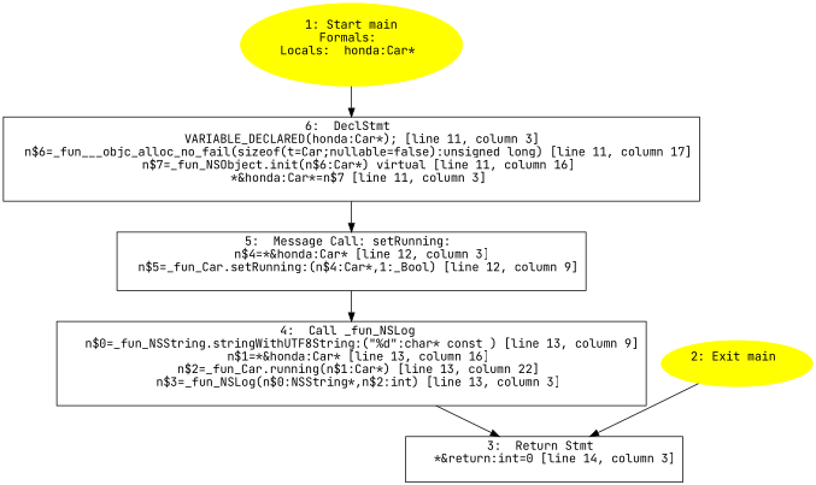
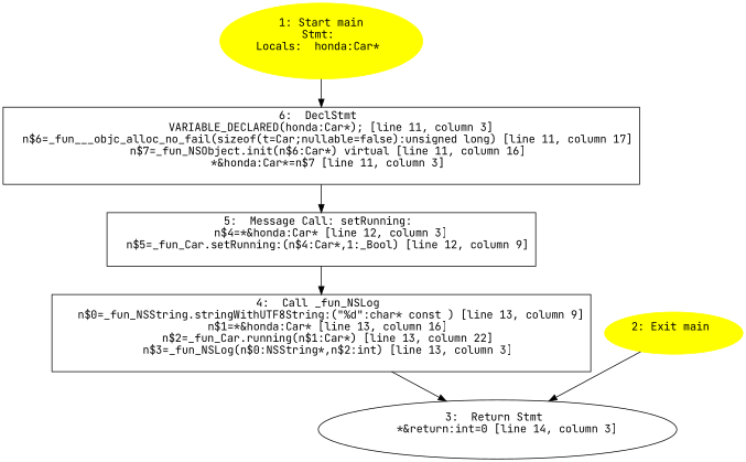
  digraph {
    fontname="JetBrains Mono"
    node [fontname="JetBrains Mono" shape=box]
    edge [fontname="JetBrains Mono"]
-   n1 [color=yellow label="1: Start main\nFormals: \nLocals:  honda:Car* \n  " style=filled shape=""]
+   n1 [color=yellow label="1: Start main\nStmt: \nLocals:  honda:Car* \n  " style=filled shape=""]
    n2 [label="6:  DeclStmt \n   VARIABLE_DECLARED(honda:Car*); [line 11, column 3]\n  n$6=_fun___objc_alloc_no_fail(sizeof(t=Car;nullable=false):unsigned long) [line 11, column 17]\n  n$7=_fun_NSObject.init(n$6:Car*) virtual [line 11, column 16]\n  *&honda:Car*=n$7 [line 11, column 3]\n "]
    n3 [label="5:  Message Call: setRunning: \n   n$4=*&honda:Car* [line 12, column 3]\n  n$5=_fun_Car.setRunning:(n$4:Car*,1:_Bool) [line 12, column 9]\n "]
    n4 [label="4:  Call _fun_NSLog \n   n$0=_fun_NSString.stringWithUTF8String:(\"%d\":char* const ) [line 13, column 9]\n  n$1=*&honda:Car* [line 13, column 16]\n  n$2=_fun_Car.running(n$1:Car*) [line 13, column 22]\n  n$3=_fun_NSLog(n$0:NSString*,n$2:int) [line 13, column 3]\n "]
    n5 [color=yellow label="2: Exit main \n  " style=filled shape=""]
-   n6 [label="3:  Return Stmt \n   *&return:int=0 [line 14, column 3]\n "]
+   n6 [label="3:  Return Stmt \n   *&return:int=0 [line 14, column 3]\n " shape=ellipse]
    n1 -> n2
    n2 -> n3
    n3 -> n4
    n4 -> n6
    n5 -> n6
  }
